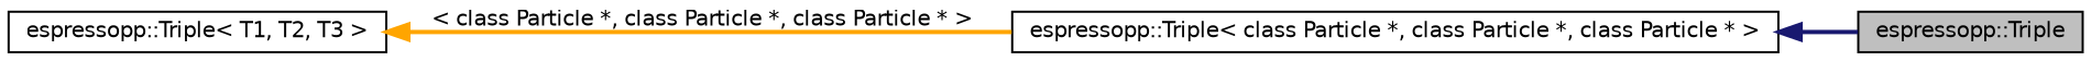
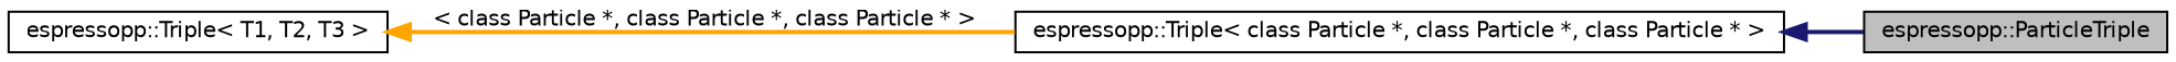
  digraph {
    rankdir=LR
    node [color=black fillcolor=white fontname=Helvetica fontsize=10 shape=record style=filled]
    edge [dir=back fontname=Helvetica fontsize=10 labelfontname=Helvetica labelfontsize=10 style=bold]
-   n1 [fillcolor=grey75 fontcolor=black height=0.2 label="espressopp::Triple" width=0.4]
+   n1 [fillcolor=grey75 fontcolor=black height=0.2 label="espressopp::ParticleTriple" width=0.4]
    n2 [height=0.2 label="espressopp::Triple\< class Particle *, class Particle *, class Particle * \>" width=0.4]
    n3 [height=0.2 label="espressopp::Triple\< T1, T2, T3 \>" width=0.4]
    n2 -> n1 [color=midnightblue]
    n3 -> n2 [color=orange label=" \< class Particle *, class Particle *, class Particle * \>"]
  }
